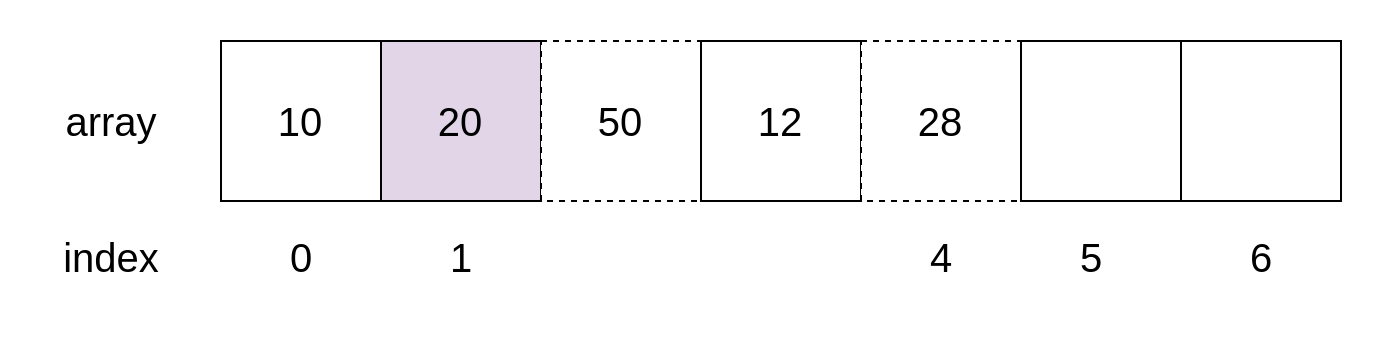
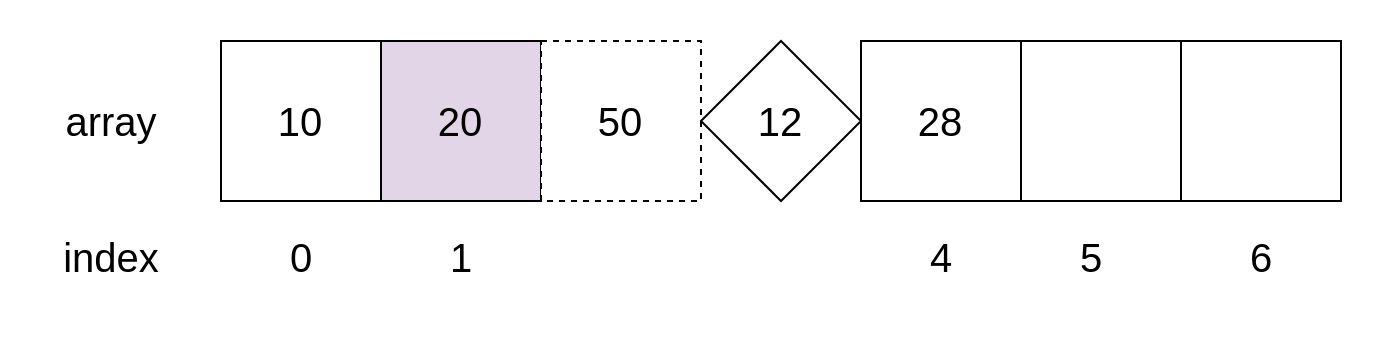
  <mxCell id="0" />
  <mxCell id="1" parent="0" />
  <mxCell id="2" value="10" style="whiteSpace=wrap;html=1;aspect=fixed;fontSize=20;" vertex="1" parent="1"><mxGeometry x="110" y="20" width="80" height="80" as="geometry" /></mxCell>
  <mxCell id="3" value="20" style="whiteSpace=wrap;html=1;aspect=fixed;fontSize=20;fillColor=#e1d5e7;" vertex="1" parent="1"><mxGeometry x="190" y="20" width="80" height="80" as="geometry" /></mxCell>
  <mxCell id="4" value="50" style="whiteSpace=wrap;html=1;aspect=fixed;fontSize=20;dashed=1;" vertex="1" parent="1"><mxGeometry x="270" y="20" width="80" height="80" as="geometry" /></mxCell>
- <mxCell id="5" value="12" style="whiteSpace=wrap;html=1;aspect=fixed;fontSize=20;" vertex="1" parent="1"><mxGeometry x="350" y="20" width="80" height="80" as="geometry" /></mxCell>
- <mxCell id="6" value="28" style="whiteSpace=wrap;html=1;aspect=fixed;fontSize=20;dashed=1;" vertex="1" parent="1"><mxGeometry x="430" y="20" width="80" height="80" as="geometry" /></mxCell>
+ <mxCell id="5" value="12" style="rhombus;whiteSpace=wrap;html=1;aspect=fixed;fontSize=20;" vertex="1" parent="1"><mxGeometry x="350" y="20" width="80" height="80" as="geometry" /></mxCell>
+ <mxCell id="6" value="28" style="whiteSpace=wrap;html=1;aspect=fixed;fontSize=20;" vertex="1" parent="1"><mxGeometry x="430" y="20" width="80" height="80" as="geometry" /></mxCell>
  <mxCell id="7" value="" style="whiteSpace=wrap;html=1;aspect=fixed;fontSize=20;" vertex="1" parent="1"><mxGeometry x="510" y="20" width="80" height="80" as="geometry" /></mxCell>
  <mxCell id="8" value="" style="whiteSpace=wrap;html=1;aspect=fixed;fontSize=20;" vertex="1" parent="1"><mxGeometry x="590" y="20" width="80" height="80" as="geometry" /></mxCell>
  <mxCell id="9" value="0" style="text;html=1;align=center;verticalAlign=middle;resizable=0;points=[];autosize=1;strokeColor=none;fillColor=none;fontSize=20;" vertex="1" parent="1"><mxGeometry x="135" y="108" width="30" height="40" as="geometry" /></mxCell>
  <mxCell id="10" value="array" style="text;html=1;align=center;verticalAlign=middle;resizable=0;points=[];autosize=1;strokeColor=none;fillColor=none;fontSize=20;" vertex="1" parent="1"><mxGeometry x="20" y="40" width="70" height="40" as="geometry" /></mxCell>
  <mxCell id="11" value="index" style="text;html=1;align=center;verticalAlign=middle;resizable=0;points=[];autosize=1;strokeColor=none;fillColor=none;fontSize=20;" vertex="1" parent="1"><mxGeometry x="20" y="108" width="70" height="40" as="geometry" /></mxCell>
  <mxCell id="12" value="1" style="text;html=1;align=center;verticalAlign=middle;resizable=0;points=[];autosize=1;strokeColor=none;fillColor=none;fontSize=20;" vertex="1" parent="1"><mxGeometry x="215" y="108" width="30" height="40" as="geometry" /></mxCell>
  <mxCell id="13" value="4" style="text;html=1;align=center;verticalAlign=middle;resizable=0;points=[];autosize=1;strokeColor=none;fillColor=none;fontSize=20;" vertex="1" parent="1"><mxGeometry x="455" y="108" width="30" height="40" as="geometry" /></mxCell>
  <mxCell id="14" value="5" style="text;html=1;align=center;verticalAlign=middle;resizable=0;points=[];autosize=1;strokeColor=none;fillColor=none;fontSize=20;" vertex="1" parent="1"><mxGeometry x="530" y="108" width="30" height="40" as="geometry" /></mxCell>
  <mxCell id="15" value="6" style="text;html=1;align=center;verticalAlign=middle;resizable=0;points=[];autosize=1;strokeColor=none;fillColor=none;fontSize=20;" vertex="1" parent="1"><mxGeometry x="615" y="108" width="30" height="40" as="geometry" /></mxCell>
